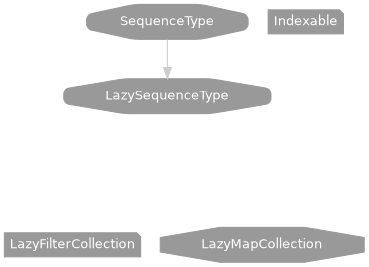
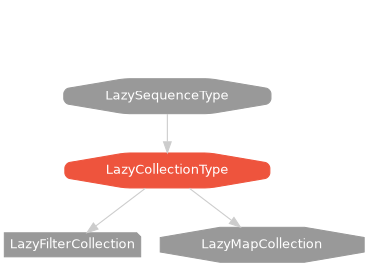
  strict digraph {
    node [color="#999999" fillcolor="#999999" fontcolor=white fontname=Helvetica fontsize=12 margin="0.07,0.05" shape=octagon style="filled,rounded"]
    edge [color="#cccccc"]
    LazyFilterCollection [height=0.3 shape=note style=filled]
    LazyMapCollection [height=0.3 style=filled]
-   Indexable [height=0.3 shape=note]
+   LazyCollectionType [color="#ee543d" fillcolor="#ee543d" height=0.3]
    LazySequenceType [height=0.3]
-   SequenceType [height=0.3]
    subgraph sub_1 {
      rank=max
      LazyFilterCollection
      LazyMapCollection
    }
-   SequenceType -> LazySequenceType
+   LazyCollectionType -> LazyFilterCollection
+   LazyCollectionType -> LazyMapCollection
+   LazySequenceType -> LazyCollectionType
  }
